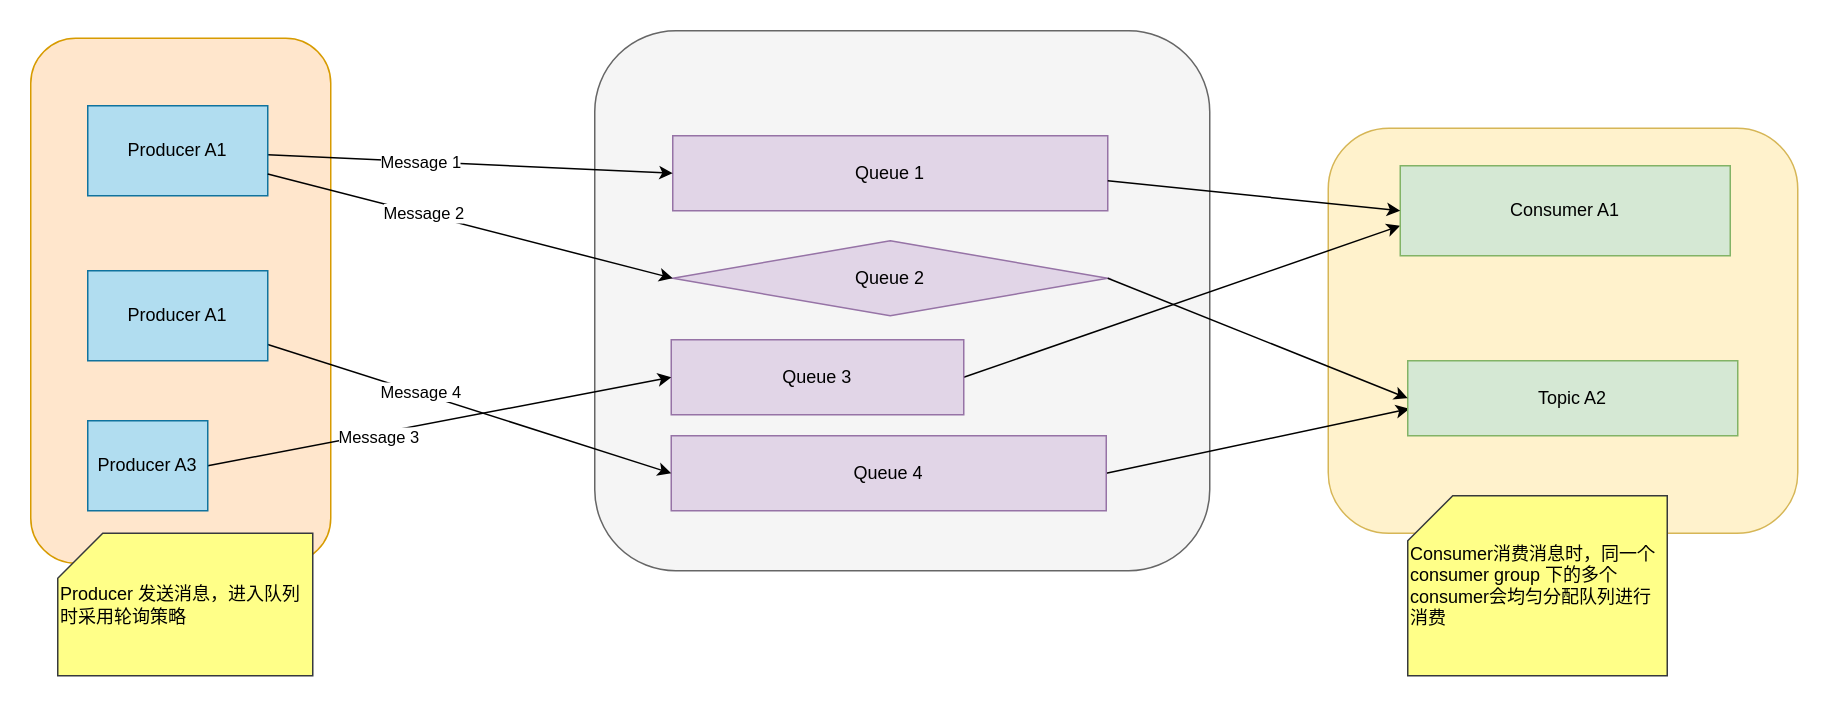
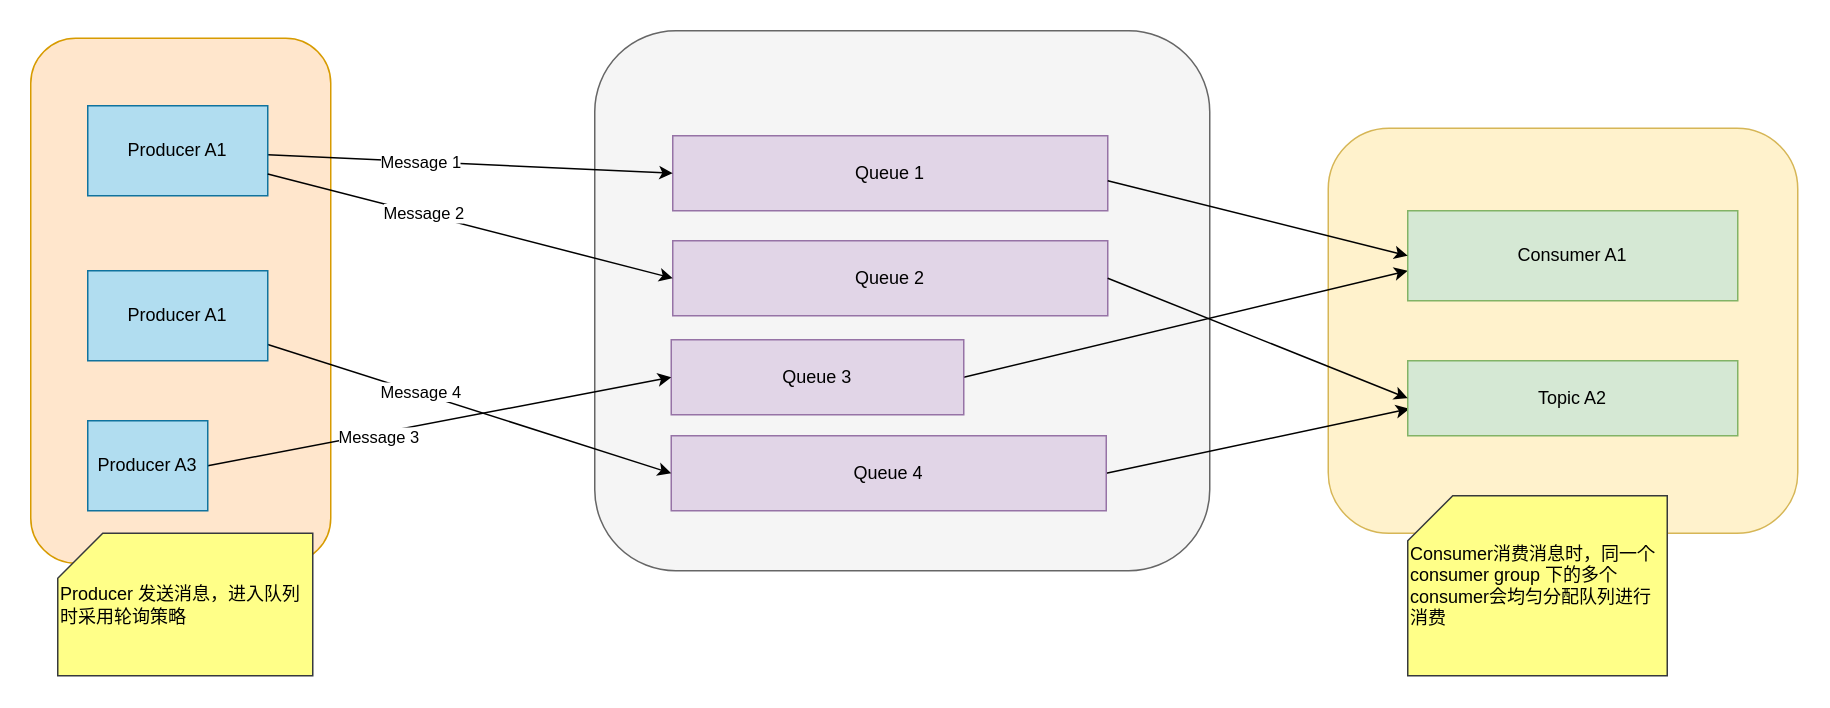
  <mxCell id="0" />
  <mxCell id="1" parent="0" />
  <mxCell id="2" value="" style="rounded=1;whiteSpace=wrap;html=1;fillColor=#fff2cc;strokeColor=#d6b656;" vertex="1" parent="1"><mxGeometry x="885" y="85" width="313" height="270" as="geometry" /></mxCell>
  <mxCell id="3" value="" style="rounded=1;whiteSpace=wrap;html=1;fillColor=#f5f5f5;fontColor=#333333;strokeColor=#666666;" vertex="1" parent="1"><mxGeometry x="396" y="20" width="410" height="360" as="geometry" /></mxCell>
  <mxCell id="4" value="Queue 1" style="rounded=0;whiteSpace=wrap;html=1;fillColor=#e1d5e7;strokeColor=#9673a6;" vertex="1" parent="1"><mxGeometry x="448" y="90" width="290" height="50" as="geometry" /></mxCell>
- <mxCell id="5" value="Queue 2" style="rhombus;whiteSpace=wrap;html=1;fillColor=#e1d5e7;strokeColor=#9673a6;" vertex="1" parent="1"><mxGeometry x="448" y="160" width="290" height="50" as="geometry" /></mxCell>
+ <mxCell id="5" value="Queue 2" style="rounded=0;whiteSpace=wrap;html=1;fillColor=#e1d5e7;strokeColor=#9673a6;" vertex="1" parent="1"><mxGeometry x="448" y="160" width="290" height="50" as="geometry" /></mxCell>
  <mxCell id="6" style="rounded=0;orthogonalLoop=1;jettySize=auto;html=1;exitX=1;exitY=0.5;exitDx=0;exitDy=0;entryX=0;entryY=0.667;entryDx=0;entryDy=0;entryPerimeter=0;" edge="1" parent="1" source="7" target="10"><mxGeometry relative="1" as="geometry" /></mxCell>
  <mxCell id="7" value="Queue 3" style="rounded=0;whiteSpace=wrap;html=1;fillColor=#e1d5e7;strokeColor=#9673a6;" vertex="1" parent="1"><mxGeometry x="447" y="226" width="195" height="50" as="geometry" /></mxCell>
  <mxCell id="8" style="rounded=0;orthogonalLoop=1;jettySize=auto;html=1;exitX=1;exitY=0.5;exitDx=0;exitDy=0;entryX=0.005;entryY=0.64;entryDx=0;entryDy=0;entryPerimeter=0;" edge="1" parent="1" source="9" target="11"><mxGeometry relative="1" as="geometry" /></mxCell>
  <mxCell id="9" value="Queue 4" style="rounded=0;whiteSpace=wrap;html=1;fillColor=#e1d5e7;strokeColor=#9673a6;" vertex="1" parent="1"><mxGeometry x="447" y="290" width="290" height="50" as="geometry" /></mxCell>
- <mxCell id="10" value="Consumer A1" style="rounded=0;whiteSpace=wrap;html=1;fillColor=#d5e8d4;strokeColor=#82b366;" vertex="1" parent="1"><mxGeometry x="933" y="110" width="220" height="60" as="geometry" /></mxCell>
+ <mxCell id="10" value="Consumer A1" style="rounded=0;whiteSpace=wrap;html=1;fillColor=#d5e8d4;strokeColor=#82b366;" vertex="1" parent="1"><mxGeometry x="938" y="140" width="220" height="60" as="geometry" /></mxCell>
  <mxCell id="11" value="Topic A2" style="rounded=0;whiteSpace=wrap;html=1;fillColor=#d5e8d4;strokeColor=#82b366;" vertex="1" parent="1"><mxGeometry x="938" y="240" width="220" height="50" as="geometry" /></mxCell>
  <mxCell id="12" value="" style="endArrow=classic;html=1;rounded=0;entryX=0;entryY=0.5;entryDx=0;entryDy=0;" edge="1" parent="1" target="10"><mxGeometry width="50" height="50" relative="1" as="geometry"><mxPoint x="738" y="120" as="sourcePoint" /><mxPoint x="788" y="70" as="targetPoint" /></mxGeometry></mxCell>
  <mxCell id="13" style="rounded=0;orthogonalLoop=1;jettySize=auto;html=1;entryX=0;entryY=0.5;entryDx=0;entryDy=0;exitX=1;exitY=0.5;exitDx=0;exitDy=0;" edge="1" parent="1" source="5" target="11"><mxGeometry relative="1" as="geometry" /></mxCell>
  <mxCell id="14" value="" style="rounded=1;whiteSpace=wrap;html=1;fillColor=#ffe6cc;strokeColor=#d79b00;" vertex="1" parent="1"><mxGeometry x="20" y="25" width="200" height="350" as="geometry" /></mxCell>
  <mxCell id="15" style="rounded=0;orthogonalLoop=1;jettySize=auto;html=1;entryX=0;entryY=0.5;entryDx=0;entryDy=0;" edge="1" parent="1" source="17" target="4"><mxGeometry relative="1" as="geometry" /></mxCell>
  <mxCell id="16" value="Message 1" style="edgeLabel;html=1;align=center;verticalAlign=middle;resizable=0;points=[];" vertex="1" connectable="0" parent="15"><mxGeometry x="-0.155" relative="1" as="geometry"><mxPoint x="-12" as="offset" /></mxGeometry></mxCell>
  <mxCell id="17" value="Producer A1" style="rounded=0;whiteSpace=wrap;html=1;fillColor=#b1ddf0;strokeColor=#10739e;" vertex="1" parent="1"><mxGeometry x="58" y="70" width="120" height="60" as="geometry" /></mxCell>
  <mxCell id="18" style="rounded=0;orthogonalLoop=1;jettySize=auto;html=1;entryX=0;entryY=0.5;entryDx=0;entryDy=0;" edge="1" parent="1" source="17" target="5"><mxGeometry relative="1" as="geometry" /></mxCell>
  <mxCell id="19" value="Message 2" style="edgeLabel;html=1;align=center;verticalAlign=middle;resizable=0;points=[];" vertex="1" connectable="0" parent="18"><mxGeometry x="-0.232" y="1" relative="1" as="geometry"><mxPoint as="offset" /></mxGeometry></mxCell>
  <mxCell id="20" style="rounded=0;orthogonalLoop=1;jettySize=auto;html=1;entryX=0;entryY=0.5;entryDx=0;entryDy=0;" edge="1" parent="1" source="22" target="9"><mxGeometry relative="1" as="geometry" /></mxCell>
  <mxCell id="21" value="Message 4" style="edgeLabel;html=1;align=center;verticalAlign=middle;resizable=0;points=[];" vertex="1" connectable="0" parent="20"><mxGeometry x="-0.252" y="1" relative="1" as="geometry"><mxPoint as="offset" /></mxGeometry></mxCell>
  <mxCell id="22" value="Producer A1" style="rounded=0;whiteSpace=wrap;html=1;fillColor=#b1ddf0;strokeColor=#10739e;" vertex="1" parent="1"><mxGeometry x="58" y="180" width="120" height="60" as="geometry" /></mxCell>
  <mxCell id="23" style="rounded=0;orthogonalLoop=1;jettySize=auto;html=1;entryX=0;entryY=0.5;entryDx=0;entryDy=0;exitX=1;exitY=0.5;exitDx=0;exitDy=0;" edge="1" parent="1" source="25" target="7"><mxGeometry relative="1" as="geometry" /></mxCell>
  <mxCell id="24" value="Message 3" style="edgeLabel;html=1;align=center;verticalAlign=middle;resizable=0;points=[];" vertex="1" connectable="0" parent="23"><mxGeometry x="-0.268" y="-3" relative="1" as="geometry"><mxPoint y="-1" as="offset" /></mxGeometry></mxCell>
  <mxCell id="25" value="Producer A3" style="rounded=0;whiteSpace=wrap;html=1;fillColor=#b1ddf0;strokeColor=#10739e;" vertex="1" parent="1"><mxGeometry x="58" y="280" width="80" height="60" as="geometry" /></mxCell>
  <mxCell id="26" value="Producer 发送消息，进入队列时采用轮询策略" style="shape=card;whiteSpace=wrap;html=1;fillColor=#ffff88;strokeColor=#36393d;align=left;" vertex="1" parent="1"><mxGeometry x="38" y="355" width="170" height="95" as="geometry" /></mxCell>
  <mxCell id="27" value="&lt;div style=&quot;&quot;&gt;&lt;span style=&quot;background-color: initial;&quot;&gt;Consumer消费消息时，同一个consumer group 下的多个consumer会均匀分配队列进行消费&lt;/span&gt;&lt;/div&gt;" style="shape=card;whiteSpace=wrap;html=1;fillColor=#ffff88;strokeColor=#36393d;align=left;" vertex="1" parent="1"><mxGeometry x="938" y="330" width="173" height="120" as="geometry" /></mxCell>
